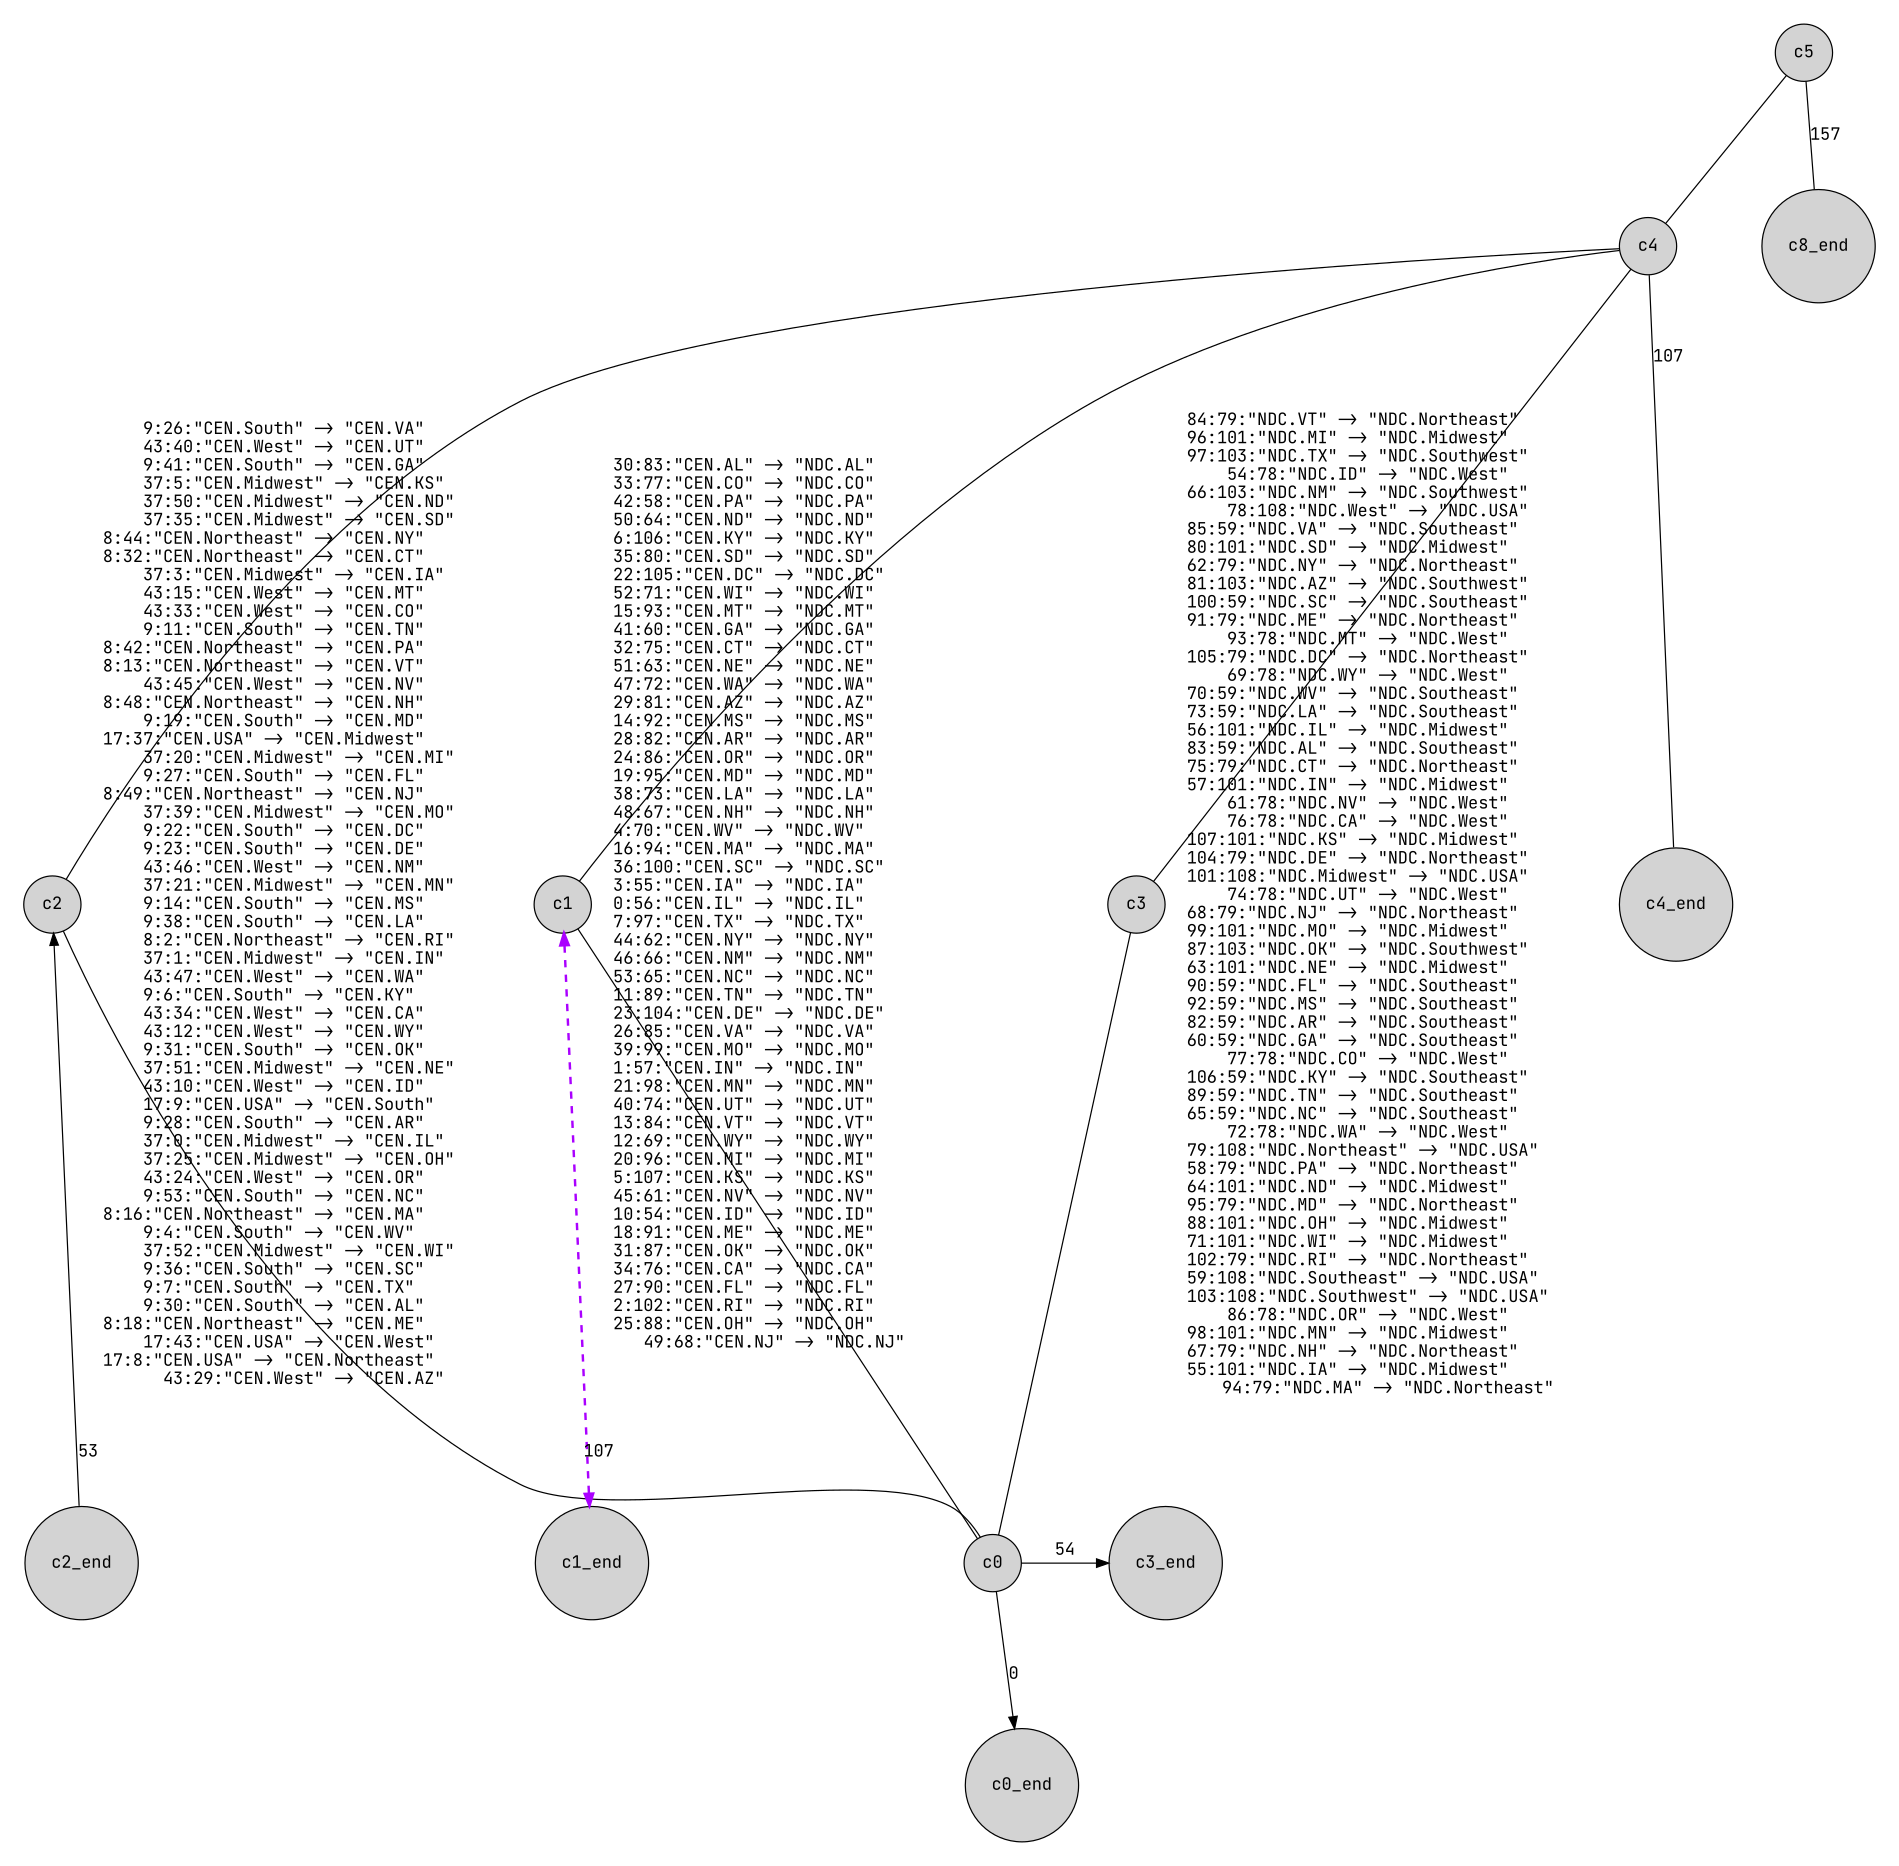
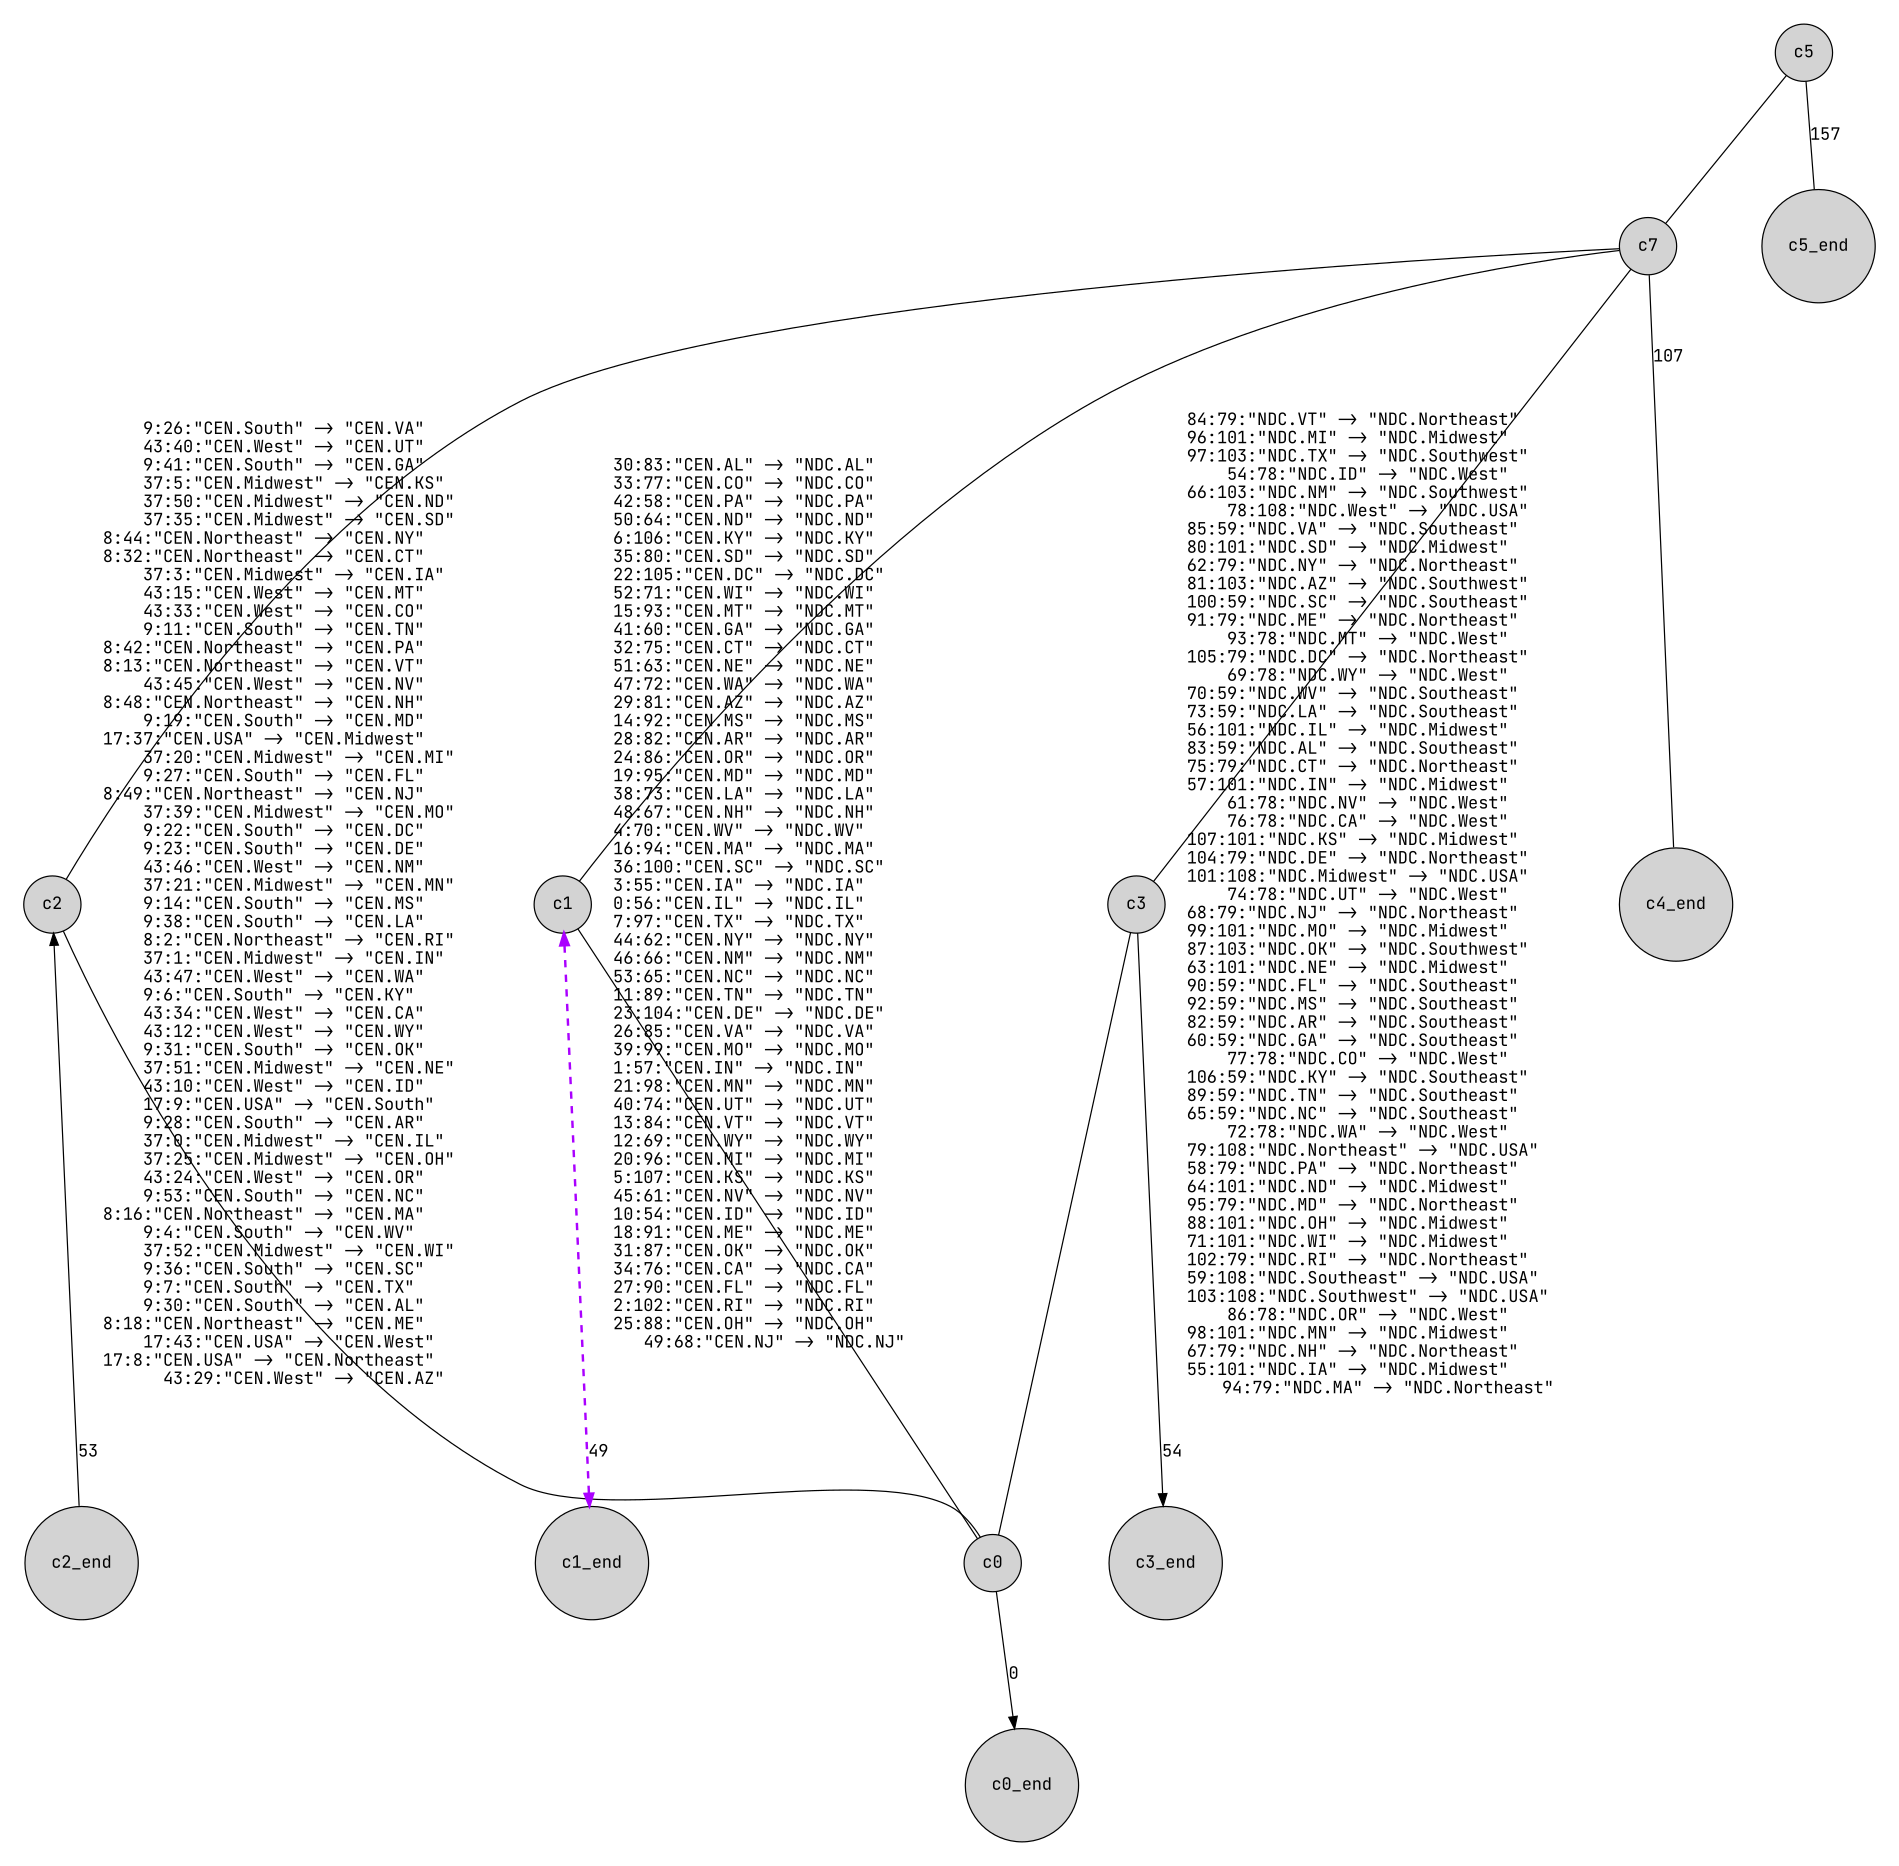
  digraph {
    fontname="JetBrains Mono"
    node [fontname="JetBrains Mono" shape=circle style=filled]
    edge [fontname="JetBrains Mono" labeldistance=1.5 minlen=2 dir=none]
    c0 [width=.25]
    c0_end [width=.25]
    c2 [width=.25]
    c2_end [width=.25]
    c1 [width=.25]
    c1_end [width=.25]
    c3 [width=.25]
    c3_end [width=.25]
-   c4 [width=.25]
+   c4 [width=.25 label=c7]
    c4_end [width=.25]
    c5 [width=.25]
-   c5_end [width=.25 label=c8_end]
+   c5_end [width=.25]
    subgraph cluster_1 {
      color=transparent
      style=filled
      c0
      c0_end
    }
    subgraph cluster_2 {
      color=transparent
      style=filled
      c2
      c2_end
    }
    subgraph cluster_3 {
      color=transparent
      style=filled
      c1
      c1_end
    }
    subgraph cluster_4 {
      color=transparent
      style=filled
      c3
      c3_end
    }
    subgraph cluster_5 {
      color=transparent
      style=filled
      c4
      c4_end
    }
    subgraph cluster_6 {
      color=transparent
      style=filled
      c5
      c5_end
    }
    c0 -> c0_end [constraint=true label=0 dir=""]
    c2 -> c0
    c2 -> c2 [color=transparent label="9:26:\"CEN.South\" -> \"CEN.VA\"	\n43:40:\"CEN.West\" -> \"CEN.UT\"	\n9:41:\"CEN.South\" -> \"CEN.GA\"	\n37:5:\"CEN.Midwest\" -> \"CEN.KS\"	\n37:50:\"CEN.Midwest\" -> \"CEN.ND\"	\n37:35:\"CEN.Midwest\" -> \"CEN.SD\"	\n8:44:\"CEN.Northeast\" -> \"CEN.NY\"	\n8:32:\"CEN.Northeast\" -> \"CEN.CT\"	\n37:3:\"CEN.Midwest\" -> \"CEN.IA\"	\n43:15:\"CEN.West\" -> \"CEN.MT\"	\n43:33:\"CEN.West\" -> \"CEN.CO\"	\n9:11:\"CEN.South\" -> \"CEN.TN\"	\n8:42:\"CEN.Northeast\" -> \"CEN.PA\"	\n8:13:\"CEN.Northeast\" -> \"CEN.VT\"	\n43:45:\"CEN.West\" -> \"CEN.NV\"	\n8:48:\"CEN.Northeast\" -> \"CEN.NH\"	\n9:19:\"CEN.South\" -> \"CEN.MD\"	\n17:37:\"CEN.USA\" -> \"CEN.Midwest\"	\n37:20:\"CEN.Midwest\" -> \"CEN.MI\"	\n9:27:\"CEN.South\" -> \"CEN.FL\"	\n8:49:\"CEN.Northeast\" -> \"CEN.NJ\"	\n37:39:\"CEN.Midwest\" -> \"CEN.MO\"	\n9:22:\"CEN.South\" -> \"CEN.DC\"	\n9:23:\"CEN.South\" -> \"CEN.DE\"	\n43:46:\"CEN.West\" -> \"CEN.NM\"	\n37:21:\"CEN.Midwest\" -> \"CEN.MN\"	\n9:14:\"CEN.South\" -> \"CEN.MS\"	\n9:38:\"CEN.South\" -> \"CEN.LA\"	\n8:2:\"CEN.Northeast\" -> \"CEN.RI\"	\n37:1:\"CEN.Midwest\" -> \"CEN.IN\"	\n43:47:\"CEN.West\" -> \"CEN.WA\"	\n9:6:\"CEN.South\" -> \"CEN.KY\"	\n43:34:\"CEN.West\" -> \"CEN.CA\"	\n43:12:\"CEN.West\" -> \"CEN.WY\"	\n9:31:\"CEN.South\" -> \"CEN.OK\"	\n37:51:\"CEN.Midwest\" -> \"CEN.NE\"	\n43:10:\"CEN.West\" -> \"CEN.ID\"	\n17:9:\"CEN.USA\" -> \"CEN.South\"	\n9:28:\"CEN.South\" -> \"CEN.AR\"	\n37:0:\"CEN.Midwest\" -> \"CEN.IL\"	\n37:25:\"CEN.Midwest\" -> \"CEN.OH\"	\n43:24:\"CEN.West\" -> \"CEN.OR\"	\n9:53:\"CEN.South\" -> \"CEN.NC\"	\n8:16:\"CEN.Northeast\" -> \"CEN.MA\"	\n9:4:\"CEN.South\" -> \"CEN.WV\"	\n37:52:\"CEN.Midwest\" -> \"CEN.WI\"	\n9:36:\"CEN.South\" -> \"CEN.SC\"	\n9:7:\"CEN.South\" -> \"CEN.TX\"	\n9:30:\"CEN.South\" -> \"CEN.AL\"	\n8:18:\"CEN.Northeast\" -> \"CEN.ME\"	\n17:43:\"CEN.USA\" -> \"CEN.West\"	\n17:8:\"CEN.USA\" -> \"CEN.Northeast\"	\n43:29:\"CEN.West\" -> \"CEN.AZ\"" labelangle=270]
    c2 -> c2_end [color="#000000" constraint=true dir=back label=53 penwidth=1 style=solid]
    c1 -> c0
    c1 -> c1 [color=transparent label="30:83:\"CEN.AL\" -> \"NDC.AL\"	\n33:77:\"CEN.CO\" -> \"NDC.CO\"	\n42:58:\"CEN.PA\" -> \"NDC.PA\"	\n50:64:\"CEN.ND\" -> \"NDC.ND\"	\n6:106:\"CEN.KY\" -> \"NDC.KY\"	\n35:80:\"CEN.SD\" -> \"NDC.SD\"	\n22:105:\"CEN.DC\" -> \"NDC.DC\"	\n52:71:\"CEN.WI\" -> \"NDC.WI\"	\n15:93:\"CEN.MT\" -> \"NDC.MT\"	\n41:60:\"CEN.GA\" -> \"NDC.GA\"	\n32:75:\"CEN.CT\" -> \"NDC.CT\"	\n51:63:\"CEN.NE\" -> \"NDC.NE\"	\n47:72:\"CEN.WA\" -> \"NDC.WA\"	\n29:81:\"CEN.AZ\" -> \"NDC.AZ\"	\n14:92:\"CEN.MS\" -> \"NDC.MS\"	\n28:82:\"CEN.AR\" -> \"NDC.AR\"	\n24:86:\"CEN.OR\" -> \"NDC.OR\"	\n19:95:\"CEN.MD\" -> \"NDC.MD\"	\n38:73:\"CEN.LA\" -> \"NDC.LA\"	\n48:67:\"CEN.NH\" -> \"NDC.NH\"	\n4:70:\"CEN.WV\" -> \"NDC.WV\"	\n16:94:\"CEN.MA\" -> \"NDC.MA\"	\n36:100:\"CEN.SC\" -> \"NDC.SC\"	\n3:55:\"CEN.IA\" -> \"NDC.IA\"	\n0:56:\"CEN.IL\" -> \"NDC.IL\"	\n7:97:\"CEN.TX\" -> \"NDC.TX\"	\n44:62:\"CEN.NY\" -> \"NDC.NY\"	\n46:66:\"CEN.NM\" -> \"NDC.NM\"	\n53:65:\"CEN.NC\" -> \"NDC.NC\"	\n11:89:\"CEN.TN\" -> \"NDC.TN\"	\n23:104:\"CEN.DE\" -> \"NDC.DE\"	\n26:85:\"CEN.VA\" -> \"NDC.VA\"	\n39:99:\"CEN.MO\" -> \"NDC.MO\"	\n1:57:\"CEN.IN\" -> \"NDC.IN\"	\n21:98:\"CEN.MN\" -> \"NDC.MN\"	\n40:74:\"CEN.UT\" -> \"NDC.UT\"	\n13:84:\"CEN.VT\" -> \"NDC.VT\"	\n12:69:\"CEN.WY\" -> \"NDC.WY\"	\n20:96:\"CEN.MI\" -> \"NDC.MI\"	\n5:107:\"CEN.KS\" -> \"NDC.KS\"	\n45:61:\"CEN.NV\" -> \"NDC.NV\"	\n10:54:\"CEN.ID\" -> \"NDC.ID\"	\n18:91:\"CEN.ME\" -> \"NDC.ME\"	\n31:87:\"CEN.OK\" -> \"NDC.OK\"	\n34:76:\"CEN.CA\" -> \"NDC.CA\"	\n27:90:\"CEN.FL\" -> \"NDC.FL\"	\n2:102:\"CEN.RI\" -> \"NDC.RI\"	\n25:88:\"CEN.OH\" -> \"NDC.OH\"	\n49:68:\"CEN.NJ\" -> \"NDC.NJ\"" labelangle=270]
-   c1 -> c1_end [color="#AA00FF" constraint=true dir=both label=107 penwidth=2 style=dashed]
+   c1 -> c1_end [color="#AA00FF" constraint=true dir=both label=49 penwidth=2 style=dashed]
    c3 -> c0
    c3 -> c3 [color=transparent label="84:79:\"NDC.VT\" -> \"NDC.Northeast\"	\n96:101:\"NDC.MI\" -> \"NDC.Midwest\"	\n97:103:\"NDC.TX\" -> \"NDC.Southwest\"	\n54:78:\"NDC.ID\" -> \"NDC.West\"	\n66:103:\"NDC.NM\" -> \"NDC.Southwest\"	\n78:108:\"NDC.West\" -> \"NDC.USA\"	\n85:59:\"NDC.VA\" -> \"NDC.Southeast\"	\n80:101:\"NDC.SD\" -> \"NDC.Midwest\"	\n62:79:\"NDC.NY\" -> \"NDC.Northeast\"	\n81:103:\"NDC.AZ\" -> \"NDC.Southwest\"	\n100:59:\"NDC.SC\" -> \"NDC.Southeast\"	\n91:79:\"NDC.ME\" -> \"NDC.Northeast\"	\n93:78:\"NDC.MT\" -> \"NDC.West\"	\n105:79:\"NDC.DC\" -> \"NDC.Northeast\"	\n69:78:\"NDC.WY\" -> \"NDC.West\"	\n70:59:\"NDC.WV\" -> \"NDC.Southeast\"	\n73:59:\"NDC.LA\" -> \"NDC.Southeast\"	\n56:101:\"NDC.IL\" -> \"NDC.Midwest\"	\n83:59:\"NDC.AL\" -> \"NDC.Southeast\"	\n75:79:\"NDC.CT\" -> \"NDC.Northeast\"	\n57:101:\"NDC.IN\" -> \"NDC.Midwest\"	\n61:78:\"NDC.NV\" -> \"NDC.West\"	\n76:78:\"NDC.CA\" -> \"NDC.West\"	\n107:101:\"NDC.KS\" -> \"NDC.Midwest\"	\n104:79:\"NDC.DE\" -> \"NDC.Northeast\"	\n101:108:\"NDC.Midwest\" -> \"NDC.USA\"	\n74:78:\"NDC.UT\" -> \"NDC.West\"	\n68:79:\"NDC.NJ\" -> \"NDC.Northeast\"	\n99:101:\"NDC.MO\" -> \"NDC.Midwest\"	\n87:103:\"NDC.OK\" -> \"NDC.Southwest\"	\n63:101:\"NDC.NE\" -> \"NDC.Midwest\"	\n90:59:\"NDC.FL\" -> \"NDC.Southeast\"	\n92:59:\"NDC.MS\" -> \"NDC.Southeast\"	\n82:59:\"NDC.AR\" -> \"NDC.Southeast\"	\n60:59:\"NDC.GA\" -> \"NDC.Southeast\"	\n77:78:\"NDC.CO\" -> \"NDC.West\"	\n106:59:\"NDC.KY\" -> \"NDC.Southeast\"	\n89:59:\"NDC.TN\" -> \"NDC.Southeast\"	\n65:59:\"NDC.NC\" -> \"NDC.Southeast\"	\n72:78:\"NDC.WA\" -> \"NDC.West\"	\n79:108:\"NDC.Northeast\" -> \"NDC.USA\"	\n58:79:\"NDC.PA\" -> \"NDC.Northeast\"	\n64:101:\"NDC.ND\" -> \"NDC.Midwest\"	\n95:79:\"NDC.MD\" -> \"NDC.Northeast\"	\n88:101:\"NDC.OH\" -> \"NDC.Midwest\"	\n71:101:\"NDC.WI\" -> \"NDC.Midwest\"	\n102:79:\"NDC.RI\" -> \"NDC.Northeast\"	\n59:108:\"NDC.Southeast\" -> \"NDC.USA\"	\n103:108:\"NDC.Southwest\" -> \"NDC.USA\"	\n86:78:\"NDC.OR\" -> \"NDC.West\"	\n98:101:\"NDC.MN\" -> \"NDC.Midwest\"	\n67:79:\"NDC.NH\" -> \"NDC.Northeast\"	\n55:101:\"NDC.IA\" -> \"NDC.Midwest\"	\n94:79:\"NDC.MA\" -> \"NDC.Northeast\"" labelangle=270]
-   c0 -> c3_end [color="#000000" constraint=true dir=forward label=54 penwidth=1 style=solid]
+   c3 -> c3_end [color="#000000" constraint=true dir=forward label=54 penwidth=1 style=solid]
    c4 -> c2
    c4 -> c1
    c4 -> c3
    c4 -> c4_end [color="#000000" constraint=true label=107 penwidth=1 style=solid]
    c5 -> c4
    c5 -> c5_end [constraint=true label=157]
  }
